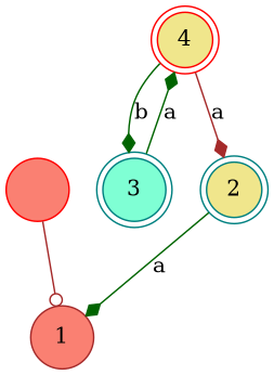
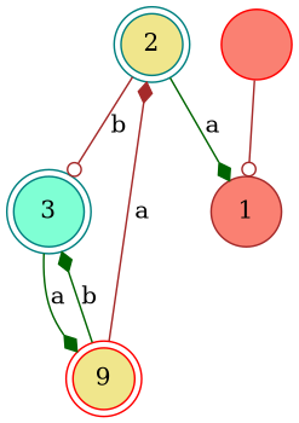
  digraph {
    rankdir=TB
    node [color=teal fillcolor=khaki margin=0.1 shape=doublecircle style=filled]
    edge [arrowhead=diamond color=brown]
    2 [margin=0]
    3 [fillcolor=aquamarine]
    1 [color=brown fillcolor=salmon shape=circle]
-   4 [color=red margin=0]
+   4 [color=red margin=0 label=9]
    " " [color=red fillcolor=salmon shape=circle width=0]
+   2 -> 3 [arrowhead=odot label=b]
    2 -> 1 [color=darkgreen label=a]
    3 -> 4 [color=darkgreen label=a]
    4 -> 2 [label=a]
    4 -> 3 [color=darkgreen label=b]
    " " -> 1 [arrowhead=odot]
  }
